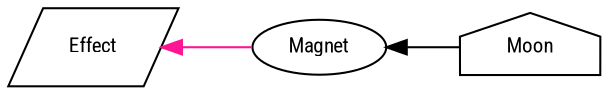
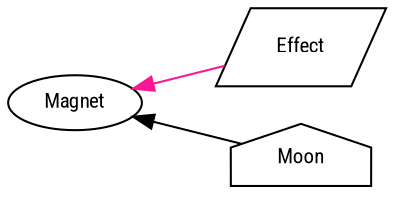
  digraph {
    fontname="Roboto Condensed"
    rankdir=LR
    node [color=black fillcolor=white fontname="Roboto Condensed" fontsize=10 style=filled]
    edge [dir=back fontname="Roboto Condensed" fontsize=10 labelfontname=Helvetica labelfontsize=10 style=solid]
    n1 [height=0.2 label=Effect shape=parallelogram width=0.4]
    n2 [height=0.2 label=Magnet shape=ellipse width=0.4]
    n3 [height=0.2 label=Moon shape=house width=0.4]
-   n1 -> n2 [color=deeppink]
+   n2 -> n1 [color=deeppink]
    n2 -> n3 [color=black]
  }
